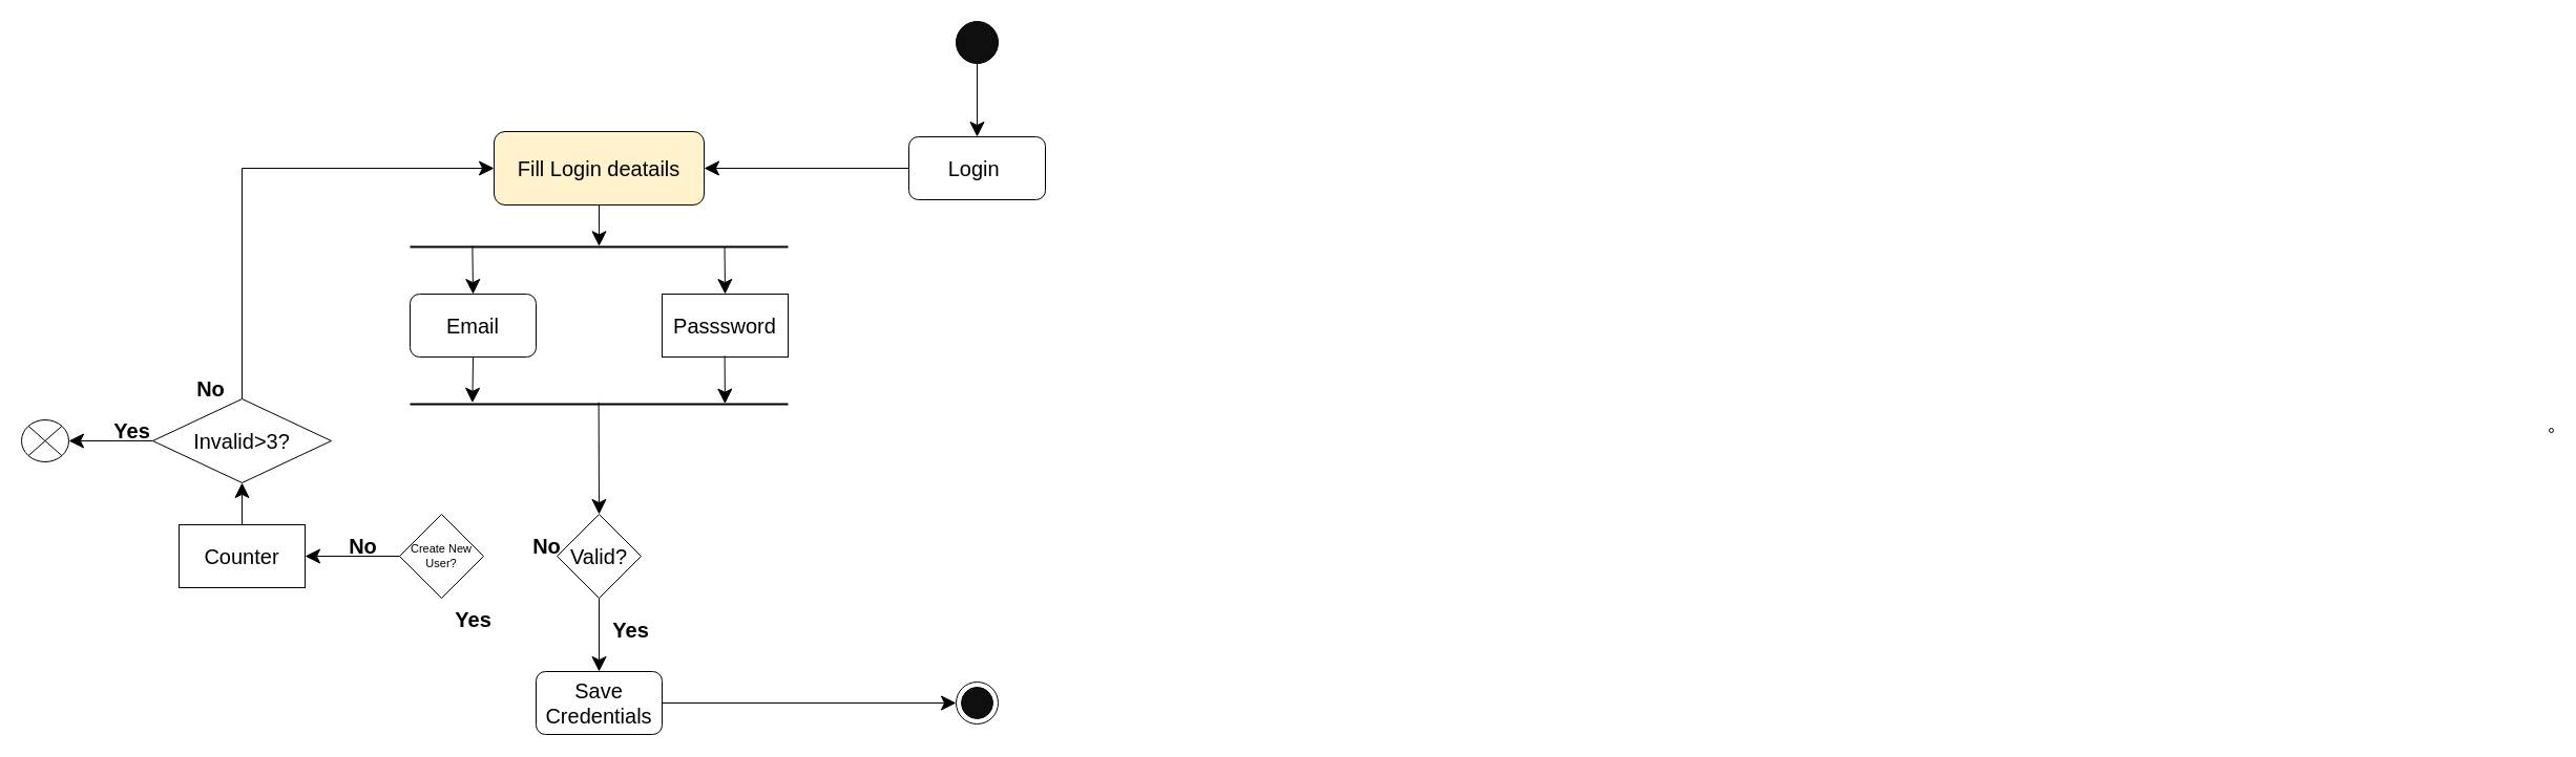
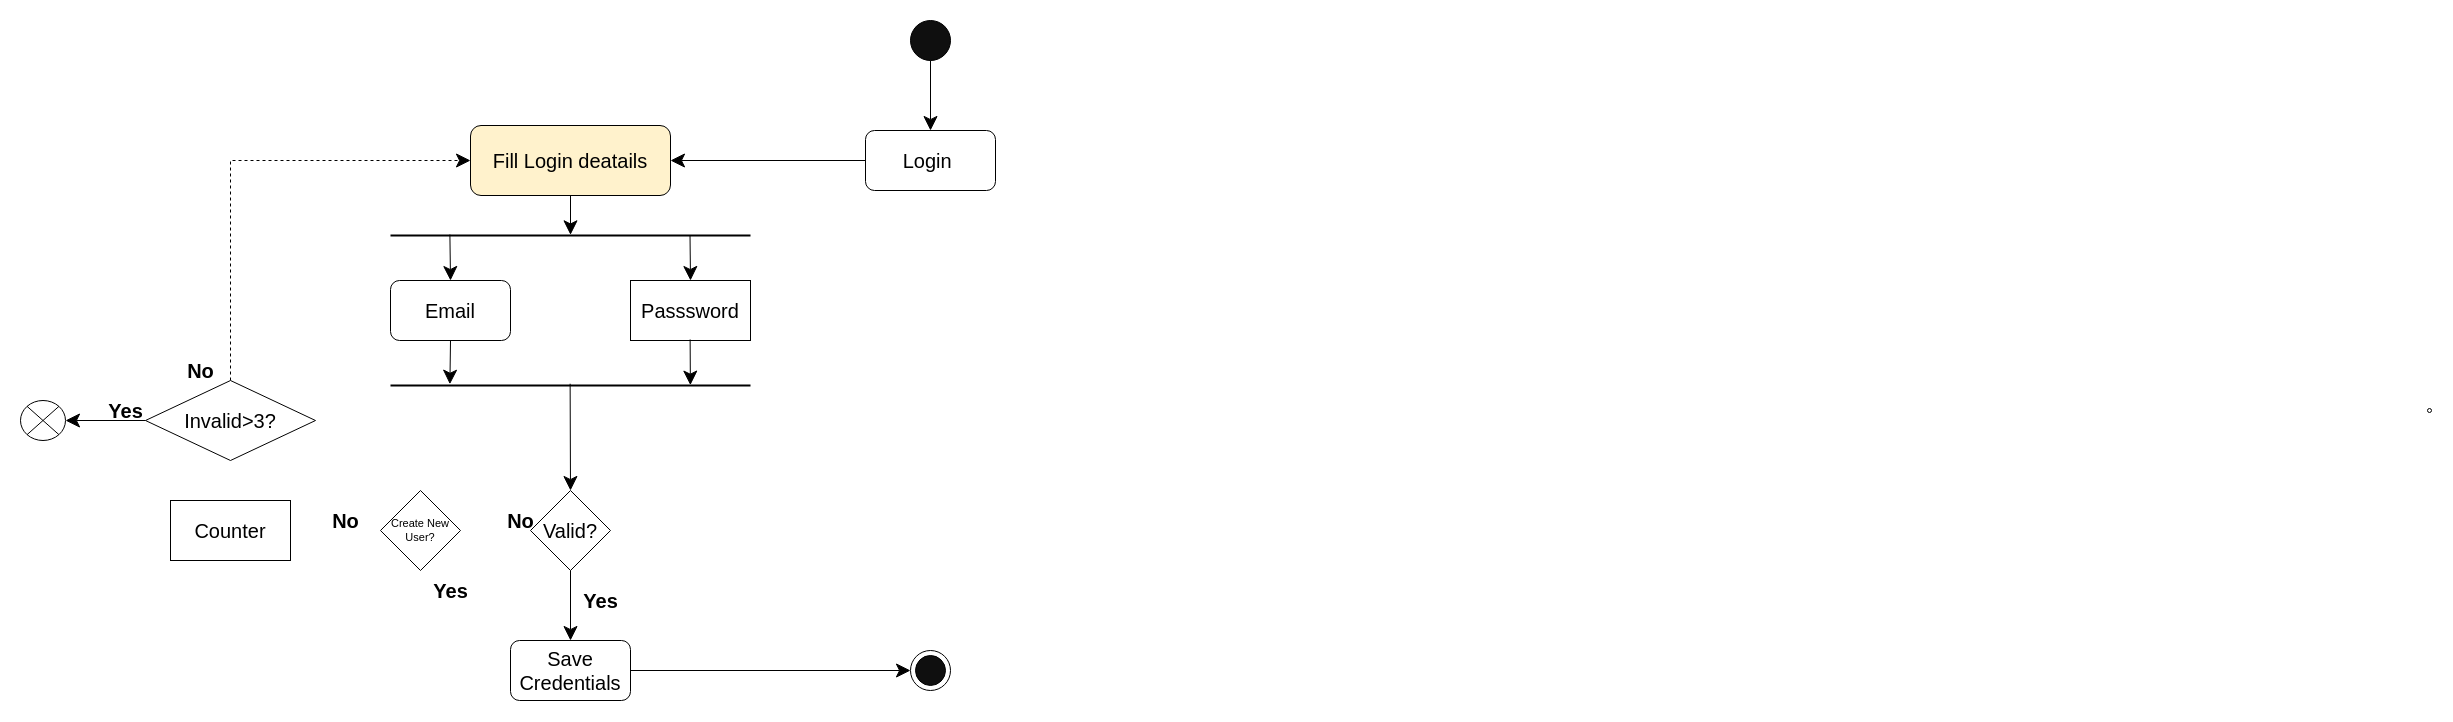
  <mxCell id="0" />
  <mxCell id="1" parent="0" />
  <mxCell id="2" value="" style="ellipse;whiteSpace=wrap;html=1;aspect=fixed;fillColor=#0F0F0F;" vertex="1" parent="1"><mxGeometry x="910" y="20" width="40" height="40" as="geometry" /></mxCell>
  <mxCell id="3" value="Fill Login deatails" style="rounded=1;whiteSpace=wrap;html=1;fontSize=20;fillColor=#fff2cc;" vertex="1" parent="1"><mxGeometry x="470" y="125" width="200" height="70" as="geometry" /></mxCell>
  <mxCell id="4" value="Valid?" style="rhombus;whiteSpace=wrap;html=1;fontSize=20;" vertex="1" parent="1"><mxGeometry x="530" y="490" width="80" height="80" as="geometry" /></mxCell>
  <mxCell id="5" value="Email" style="rounded=1;whiteSpace=wrap;html=1;fontSize=20;" vertex="1" parent="1"><mxGeometry x="390" y="280" width="120" height="60" as="geometry" /></mxCell>
  <mxCell id="6" value="Passsword" style="whiteSpace=wrap;html=1;fontSize=20;rounded=0;" vertex="1" parent="1"><mxGeometry x="630" y="280" width="120" height="60" as="geometry" /></mxCell>
  <mxCell id="7" value="" style="line;strokeWidth=2;html=1;" vertex="1" parent="1"><mxGeometry x="390" y="230" width="360" height="10" as="geometry" /></mxCell>
  <mxCell id="8" value="Login&amp;nbsp;" style="rounded=1;whiteSpace=wrap;html=1;fontSize=20;" vertex="1" parent="1"><mxGeometry x="865" y="130" width="130" height="60" as="geometry" /></mxCell>
  <mxCell id="9" value="" style="line;strokeWidth=2;html=1;" vertex="1" parent="1"><mxGeometry x="390" y="380" width="360" height="10" as="geometry" /></mxCell>
  <mxCell id="10" value="" style="endArrow=classic;html=1;rounded=0;exitX=0.5;exitY=1;exitDx=0;exitDy=0;entryX=0.5;entryY=0;entryDx=0;entryDy=0;endSize=12;" edge="1" parent="1" source="2" target="8"><mxGeometry width="50" height="50" relative="1" as="geometry"><mxPoint x="920" y="80" as="sourcePoint" /><mxPoint x="930" y="120" as="targetPoint" /></mxGeometry></mxCell>
  <mxCell id="11" value="" style="endArrow=classic;html=1;rounded=0;entryX=1;entryY=0.5;entryDx=0;entryDy=0;exitX=0;exitY=0.5;exitDx=0;exitDy=0;endSize=12;" edge="1" parent="1" source="8" target="3"><mxGeometry width="50" height="50" relative="1" as="geometry"><mxPoint x="620" y="210" as="sourcePoint" /><mxPoint x="670" y="160" as="targetPoint" /></mxGeometry></mxCell>
  <mxCell id="12" value="" style="endArrow=classic;html=1;rounded=0;exitX=0.5;exitY=1;exitDx=0;exitDy=0;endSize=12;entryX=0.5;entryY=0.433;entryDx=0;entryDy=0;entryPerimeter=0;" edge="1" parent="1" source="3" target="7"><mxGeometry width="50" height="50" relative="1" as="geometry"><mxPoint x="875" y="170" as="sourcePoint" /><mxPoint x="570" y="230" as="targetPoint" /></mxGeometry></mxCell>
  <mxCell id="13" value="" style="endArrow=classic;html=1;rounded=0;entryX=0.5;entryY=0;entryDx=0;entryDy=0;endSize=12;exitX=0.165;exitY=0.4;exitDx=0;exitDy=0;exitPerimeter=0;" edge="1" parent="1" source="7" target="5"><mxGeometry width="50" height="50" relative="1" as="geometry"><mxPoint x="450" y="235" as="sourcePoint" /><mxPoint x="690" y="180" as="targetPoint" /></mxGeometry></mxCell>
  <mxCell id="14" value="" style="endArrow=classic;html=1;rounded=0;endSize=12;exitX=0.832;exitY=0.514;exitDx=0;exitDy=0;exitPerimeter=0;entryX=0.5;entryY=0;entryDx=0;entryDy=0;" edge="1" parent="1" source="7" target="6"><mxGeometry width="50" height="50" relative="1" as="geometry"><mxPoint x="689.71" y="235" as="sourcePoint" /><mxPoint x="690" y="280" as="targetPoint" /></mxGeometry></mxCell>
  <mxCell id="15" value="" style="endArrow=classic;html=1;rounded=0;entryX=0.165;entryY=0.371;entryDx=0;entryDy=0;endSize=12;exitX=0.5;exitY=1;exitDx=0;exitDy=0;entryPerimeter=0;" edge="1" parent="1" source="5" target="9"><mxGeometry width="50" height="50" relative="1" as="geometry"><mxPoint x="449.71" y="340" as="sourcePoint" /><mxPoint x="449.71" y="385" as="targetPoint" /></mxGeometry></mxCell>
  <mxCell id="16" value="" style="endArrow=classic;html=1;rounded=0;entryX=0.833;entryY=0.461;entryDx=0;entryDy=0;endSize=12;entryPerimeter=0;exitX=0.497;exitY=0.983;exitDx=0;exitDy=0;exitPerimeter=0;" edge="1" parent="1" source="6" target="9"><mxGeometry width="50" height="50" relative="1" as="geometry"><mxPoint x="689.71" y="340" as="sourcePoint" /><mxPoint x="689.71" y="385" as="targetPoint" /></mxGeometry></mxCell>
  <mxCell id="17" value="Save Credentials" style="rounded=1;whiteSpace=wrap;html=1;fontSize=20;" vertex="1" parent="1"><mxGeometry x="510" y="640" width="120" height="60" as="geometry" /></mxCell>
  <mxCell id="18" value="" style="endArrow=classic;html=1;rounded=0;entryX=0.5;entryY=0;entryDx=0;entryDy=0;exitX=0.5;exitY=1;exitDx=0;exitDy=0;fontSize=18;endSize=12;" edge="1" parent="1" source="4" target="17"><mxGeometry width="50" height="50" relative="1" as="geometry"><mxPoint x="440" y="590" as="sourcePoint" /><mxPoint x="490" y="540" as="targetPoint" /></mxGeometry></mxCell>
  <mxCell id="19" value="" style="endArrow=classic;html=1;rounded=0;entryX=0;entryY=0.5;entryDx=0;entryDy=0;exitX=1;exitY=0.5;exitDx=0;exitDy=0;fontSize=18;endSize=12;" edge="1" parent="1" source="17"><mxGeometry width="50" height="50" relative="1" as="geometry"><mxPoint x="750" y="650" as="sourcePoint" /><mxPoint x="910" y="670" as="targetPoint" /></mxGeometry></mxCell>
  <mxCell id="20" value="" style="endArrow=classic;html=1;rounded=0;entryX=0.5;entryY=0;entryDx=0;entryDy=0;exitX=0.499;exitY=0.324;exitDx=0;exitDy=0;exitPerimeter=0;endSize=12;" edge="1" parent="1" source="9" target="4"><mxGeometry width="50" height="50" relative="1" as="geometry"><mxPoint x="470" y="470" as="sourcePoint" /><mxPoint x="520" y="420" as="targetPoint" /></mxGeometry></mxCell>
  <mxCell id="21" value="Yes" style="text;strokeColor=none;fillColor=none;html=1;fontSize=20;fontStyle=1;verticalAlign=middle;align=center;" vertex="1" parent="1"><mxGeometry x="580" y="590" width="40" height="20" as="geometry" /></mxCell>
  <mxCell id="22" value="Counter" style="rounded=0;whiteSpace=wrap;html=1;fontSize=20;" vertex="1" parent="1"><mxGeometry x="170" y="500" width="120" height="60" as="geometry" /></mxCell>
- <mxCell id="23" value="" style="endArrow=classic;html=1;rounded=0;fontSize=18;endSize=12;entryX=0;entryY=0.5;entryDx=0;entryDy=0;exitX=0.5;exitY=0;exitDx=0;exitDy=0;" edge="1" parent="1" source="25" target="3"><mxGeometry width="50" height="50" relative="1" as="geometry"><mxPoint x="230" y="300" as="sourcePoint" /><mxPoint x="80" y="210" as="targetPoint" /><Array as="points"><mxPoint x="230" y="160" /></Array></mxGeometry></mxCell>
+ <mxCell id="23" value="" style="endArrow=classic;html=1;rounded=0;fontSize=18;endSize=12;entryX=0;entryY=0.5;entryDx=0;entryDy=0;exitX=0.5;exitY=0;exitDx=0;exitDy=0;dashed=1;" edge="1" parent="1" source="25" target="3"><mxGeometry width="50" height="50" relative="1" as="geometry"><mxPoint x="230" y="300" as="sourcePoint" /><mxPoint x="80" y="210" as="targetPoint" /><Array as="points"><mxPoint x="230" y="160" /></Array></mxGeometry></mxCell>
  <mxCell id="24" value="No" style="text;strokeColor=none;fillColor=none;html=1;fontSize=20;fontStyle=1;verticalAlign=middle;align=center;" vertex="1" parent="1"><mxGeometry x="500" y="510" width="40" height="20" as="geometry" /></mxCell>
  <mxCell id="25" value="Invalid&amp;gt;3?" style="rhombus;whiteSpace=wrap;html=1;fontSize=20;" vertex="1" parent="1"><mxGeometry x="145" y="380" width="170" height="80" as="geometry" /></mxCell>
- <mxCell id="26" value="" style="endArrow=classic;html=1;rounded=0;fontSize=18;endSize=12;exitX=0.5;exitY=0;exitDx=0;exitDy=0;entryX=0.5;entryY=1;entryDx=0;entryDy=0;" edge="1" parent="1" source="22" target="25"><mxGeometry width="50" height="50" relative="1" as="geometry"><mxPoint x="60" y="490" as="sourcePoint" /><mxPoint x="300" y="490" as="targetPoint" /><Array as="points" /></mxGeometry></mxCell>
  <mxCell id="27" value="" style="group" connectable="0" vertex="1" parent="1"><mxGeometry x="910" y="650" width="40" height="40" as="geometry" /></mxCell>
  <mxCell id="28" value="" style="ellipse;whiteSpace=wrap;html=1;aspect=fixed;fillColor=#FFFFFF;" vertex="1" parent="27"><mxGeometry width="40" height="40" as="geometry" /></mxCell>
  <mxCell id="29" value="" style="ellipse;whiteSpace=wrap;html=1;aspect=fixed;fillColor=#0F0F0F;" vertex="1" parent="27"><mxGeometry x="5" y="5" width="30" height="30" as="geometry" /></mxCell>
  <mxCell id="30" value="" style="endArrow=classic;html=1;rounded=0;fontSize=18;endSize=12;exitX=0;exitY=0.5;exitDx=0;exitDy=0;entryX=1;entryY=0.5;entryDx=0;entryDy=0;" edge="1" parent="1" source="34"><mxGeometry width="50" height="50" relative="1" as="geometry"><mxPoint x="240" y="520" as="sourcePoint" /><mxPoint x="55" y="420" as="targetPoint" /><Array as="points" /></mxGeometry></mxCell>
  <mxCell id="31" value="No" style="text;strokeColor=none;fillColor=none;html=1;fontSize=20;fontStyle=1;verticalAlign=middle;align=center;" vertex="1" parent="1"><mxGeometry x="180" y="360" width="40" height="20" as="geometry" /></mxCell>
  <mxCell id="32" value="Yes" style="text;strokeColor=none;fillColor=none;html=1;fontSize=20;fontStyle=1;verticalAlign=middle;align=center;" vertex="1" parent="1"><mxGeometry x="105" y="400" width="40" height="20" as="geometry" /></mxCell>
  <mxCell id="33" value="" style="endArrow=classic;html=1;rounded=0;fontSize=18;endSize=12;exitX=0;exitY=0.5;exitDx=0;exitDy=0;entryX=1;entryY=0.5;entryDx=0;entryDy=0;" edge="1" parent="1" source="25" target="34"><mxGeometry width="50" height="50" relative="1" as="geometry"><mxPoint x="145" y="420" as="sourcePoint" /><mxPoint x="55" y="420" as="targetPoint" /><Array as="points" /></mxGeometry></mxCell>
  <mxCell id="34" value="" style="shape=sumEllipse;perimeter=ellipsePerimeter;whiteSpace=wrap;html=1;backgroundOutline=1;" vertex="1" parent="1"><mxGeometry x="20" y="400" width="45" height="40" as="geometry" /></mxCell>
- <mxCell id="35" value="" style="endArrow=classic;html=1;rounded=0;fontSize=18;endSize=12;exitX=0;exitY=0.5;exitDx=0;exitDy=0;entryX=1;entryY=0.5;entryDx=0;entryDy=0;" edge="1" parent="1" source="36" target="22"><mxGeometry width="50" height="50" relative="1" as="geometry"><mxPoint x="360" y="560" as="sourcePoint" /><mxPoint x="360" y="520" as="targetPoint" /><Array as="points" /></mxGeometry></mxCell>
  <mxCell id="36" value="Create New User?" style="rhombus;whiteSpace=wrap;html=1;fontSize=11;" vertex="1" parent="1"><mxGeometry x="380" y="490" width="80" height="80" as="geometry" /></mxCell>
  <mxCell id="37" value="No" style="text;strokeColor=none;fillColor=none;html=1;fontSize=20;fontStyle=1;verticalAlign=middle;align=center;" vertex="1" parent="1"><mxGeometry x="325" y="510" width="40" height="20" as="geometry" /></mxCell>
  <mxCell id="38" value="Yes" style="text;strokeColor=none;fillColor=none;html=1;fontSize=20;fontStyle=1;verticalAlign=middle;align=center;" vertex="1" parent="1"><mxGeometry x="430" y="580" width="40" height="20" as="geometry" /></mxCell>
  <mxCell id="39" value="" style="ellipse;whiteSpace=wrap;html=1;aspect=fixed;" vertex="1" parent="1"><mxGeometry x="2427" y="408" width="4" height="4" as="geometry" /></mxCell>
